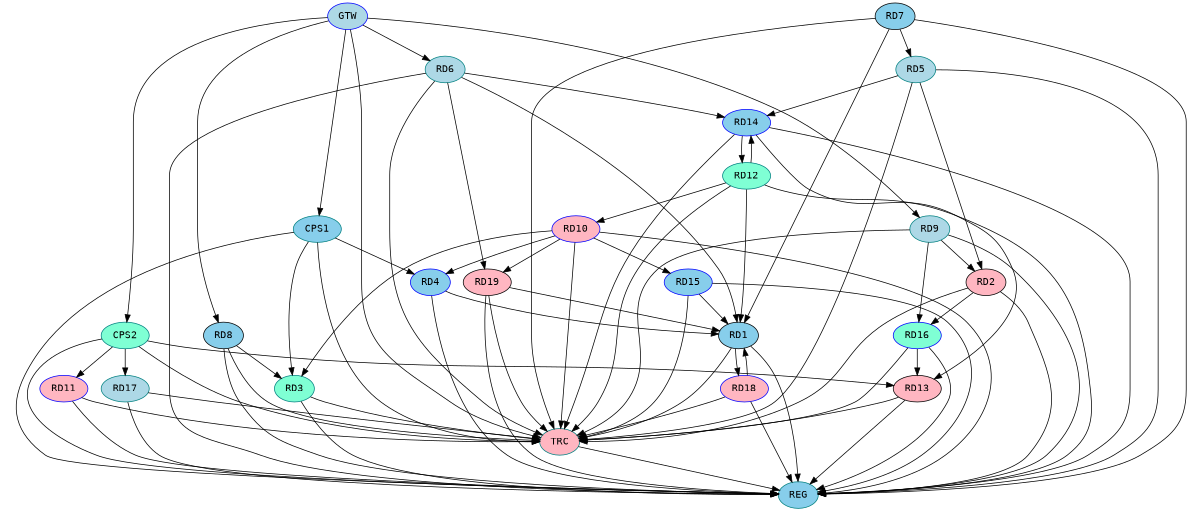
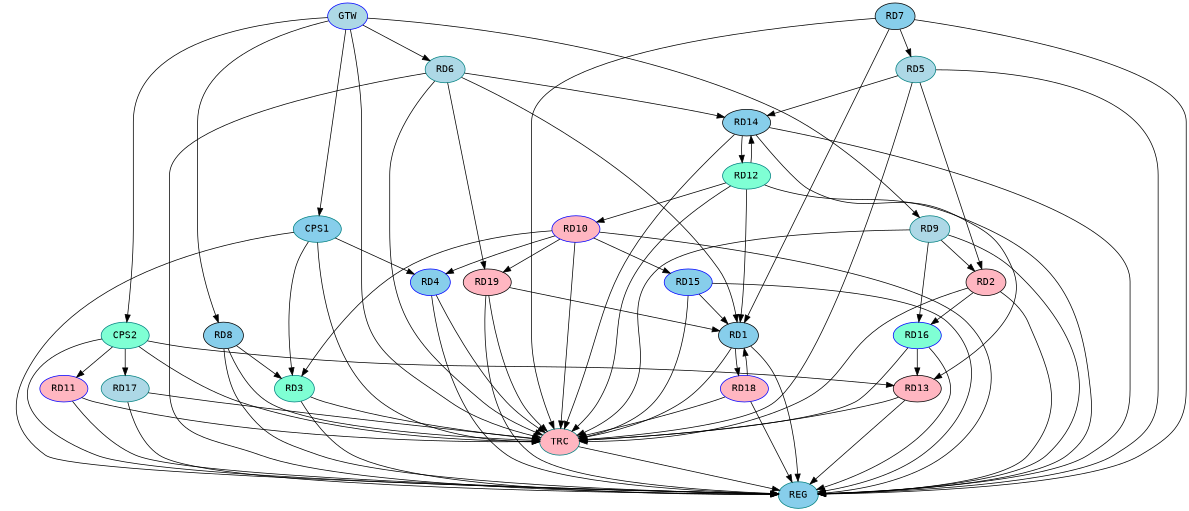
  strict digraph {
    fontname="DejaVu Sans Mono"
    node [color=teal fillcolor=skyblue fontname="DejaVu Sans Mono" style=filled]
    edge [fontname="DejaVu Sans Mono"]
    n1 [color=black label=RD1]
    n2 [color=blue fillcolor=lightpink label=RD18]
    n3 [label=REG]
    n4 [fillcolor=lightpink label=TRC]
    n5 [color=black fillcolor=lightpink label=RD2]
    n6 [color=blue fillcolor=aquamarine label=RD16]
    n7 [color=black fillcolor=lightpink label=RD13]
    n8 [fillcolor=aquamarine label=RD3]
    n9 [color=blue label=RD4]
    n10 [fillcolor=lightblue label=RD5]
-   n11 [color=blue label=RD14]
+   n11 [color=black label=RD14]
    n12 [fillcolor=aquamarine label=RD12]
    n13 [fillcolor=lightblue label=RD6]
    n14 [color=black fillcolor=lightpink label=RD19]
    n15 [color=black label=RD7]
    n16 [color=black label=RD8]
    n17 [fillcolor=lightblue label=RD9]
    n18 [color=blue fillcolor=lightpink label=RD10]
    n19 [color=blue label=RD15]
    n20 [color=blue fillcolor=lightpink label=RD11]
    n21 [fillcolor=lightblue label=RD17]
    n22 [label=CPS1]
    n23 [fillcolor=aquamarine label=CPS2]
    n24 [color=blue fillcolor=lightblue label=GTW]
    n1 -> n2
    n1 -> n3
    n1 -> n4
    n2 -> n1
    n2 -> n3
    n2 -> n4
    n4 -> n3
    n5 -> n3
    n5 -> n4
    n5 -> n6
    n6 -> n3
    n6 -> n4
    n6 -> n7
    n7 -> n3
    n7 -> n4
    n8 -> n3
    n8 -> n4
    n9 -> n3
-   n9 -> n1
+   n9 -> n4
    n10 -> n3
    n10 -> n4
    n10 -> n5
    n10 -> n11
    n11 -> n3
    n11 -> n4
    n11 -> n7
    n11 -> n12
    n12 -> n1
    n12 -> n3
    n12 -> n4
    n12 -> n11
    n12 -> n18
    n13 -> n1
    n13 -> n3
    n13 -> n4
    n13 -> n11
    n13 -> n14
    n14 -> n1
    n14 -> n3
    n14 -> n4
    n15 -> n1
    n15 -> n3
    n15 -> n4
    n15 -> n10
    n16 -> n3
    n16 -> n4
    n16 -> n8
    n17 -> n3
    n17 -> n4
    n17 -> n5
    n17 -> n6
    n18 -> n3
    n18 -> n4
    n18 -> n8
    n18 -> n9
    n18 -> n14
    n18 -> n19
    n19 -> n1
    n19 -> n3
    n19 -> n4
    n20 -> n3
    n20 -> n4
    n21 -> n3
    n21 -> n4
    n22 -> n3
    n22 -> n4
    n22 -> n8
    n22 -> n9
    n23 -> n3
    n23 -> n4
    n23 -> n7
    n23 -> n20
    n23 -> n21
    n24 -> n4
    n24 -> n13
    n24 -> n16
    n24 -> n17
    n24 -> n22
    n24 -> n23
  }
